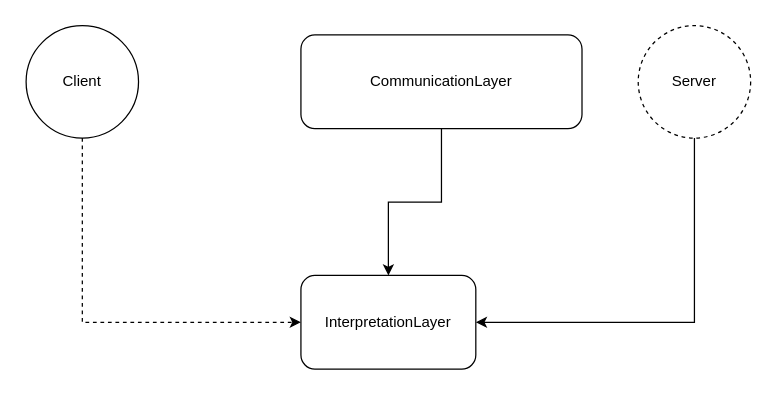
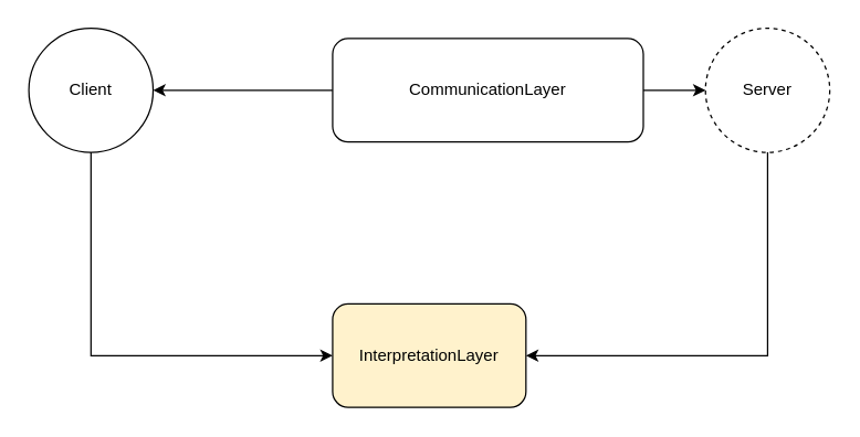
  <mxCell id="0" />
  <mxCell id="1" parent="0" />
  <mxCell id="2" style="edgeStyle=orthogonalEdgeStyle;rounded=0;orthogonalLoop=1;jettySize=auto;html=1;entryX=1;entryY=0.5;entryDx=0;entryDy=0;" edge="1" parent="1" source="3" target="9"><mxGeometry relative="1" as="geometry"><Array as="points"><mxPoint x="555" y="258" /></Array></mxGeometry></mxCell>
  <mxCell id="3" value="Server" style="ellipse;whiteSpace=wrap;html=1;aspect=fixed;dashed=1;" vertex="1" parent="1"><mxGeometry x="510" y="20" width="90" height="90" as="geometry" /></mxCell>
- <mxCell id="4" style="edgeStyle=orthogonalEdgeStyle;rounded=0;orthogonalLoop=1;jettySize=auto;html=1;entryX=0;entryY=0.5;entryDx=0;entryDy=0;dashed=1;" edge="1" parent="1" source="5" target="9"><mxGeometry relative="1" as="geometry"><Array as="points"><mxPoint x="65" y="258" /></Array></mxGeometry></mxCell>
+ <mxCell id="4" style="edgeStyle=orthogonalEdgeStyle;rounded=0;orthogonalLoop=1;jettySize=auto;html=1;entryX=0;entryY=0.5;entryDx=0;entryDy=0;" edge="1" parent="1" source="5" target="9"><mxGeometry relative="1" as="geometry"><Array as="points"><mxPoint x="65" y="258" /></Array></mxGeometry></mxCell>
  <mxCell id="5" value="Client" style="ellipse;whiteSpace=wrap;html=1;aspect=fixed;" vertex="1" parent="1"><mxGeometry x="20" y="20" width="90" height="90" as="geometry" /></mxCell>
- <mxCell id="7" style="edgeStyle=orthogonalEdgeStyle;rounded=0;orthogonalLoop=1;jettySize=auto;html=1;" edge="1" parent="1" source="8" target="9"><mxGeometry relative="1" as="geometry" /></mxCell>
+ <mxCell id="6" style="edgeStyle=orthogonalEdgeStyle;rounded=0;orthogonalLoop=1;jettySize=auto;html=1;" edge="1" parent="1" source="8" target="3"><mxGeometry relative="1" as="geometry" /></mxCell>
+ <mxCell id="7" style="edgeStyle=orthogonalEdgeStyle;rounded=0;orthogonalLoop=1;jettySize=auto;html=1;" edge="1" parent="1" source="8" target="5"><mxGeometry relative="1" as="geometry" /></mxCell>
  <mxCell id="8" value="CommunicationLayer" style="rounded=1;whiteSpace=wrap;html=1;" vertex="1" parent="1"><mxGeometry x="240" y="27.5" width="225" height="75" as="geometry" /></mxCell>
- <mxCell id="9" value="InterpretationLayer" style="rounded=1;whiteSpace=wrap;html=1;" vertex="1" parent="1"><mxGeometry x="240" y="220" width="140" height="75" as="geometry" /></mxCell>
+ <mxCell id="9" value="InterpretationLayer" style="rounded=1;whiteSpace=wrap;html=1;fillColor=#fff2cc;" vertex="1" parent="1"><mxGeometry x="240" y="220" width="140" height="75" as="geometry" /></mxCell>
